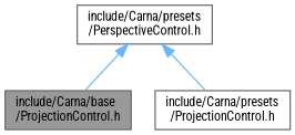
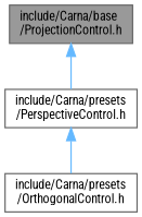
  digraph {
    fontname="Roboto Condensed"
    node [color=grey40 fillcolor=white fontname="Roboto Condensed" fontsize=10 shape=box style=filled]
    edge [color=steelblue1 dir=back fontname="Roboto Condensed" fontsize=10 labelfontname=Helvetica labelfontsize=10 style=solid]
    n1 [color=gray40 fillcolor=grey60 fontcolor=black height=0.2 label="include/Carna/base\l/ProjectionControl.h" width=0.4]
    n2 [height=0.2 label="include/Carna/presets\l/PerspectiveControl.h" width=0.4]
-   n3 [height=0.2 label="include/Carna/presets\l/ProjectionControl.h" width=0.4]
-   n2 -> n1
+   n3 [height=0.2 label="include/Carna/presets\l/OrthogonalControl.h" width=0.4]
+   n1 -> n2
    n2 -> n3
  }
